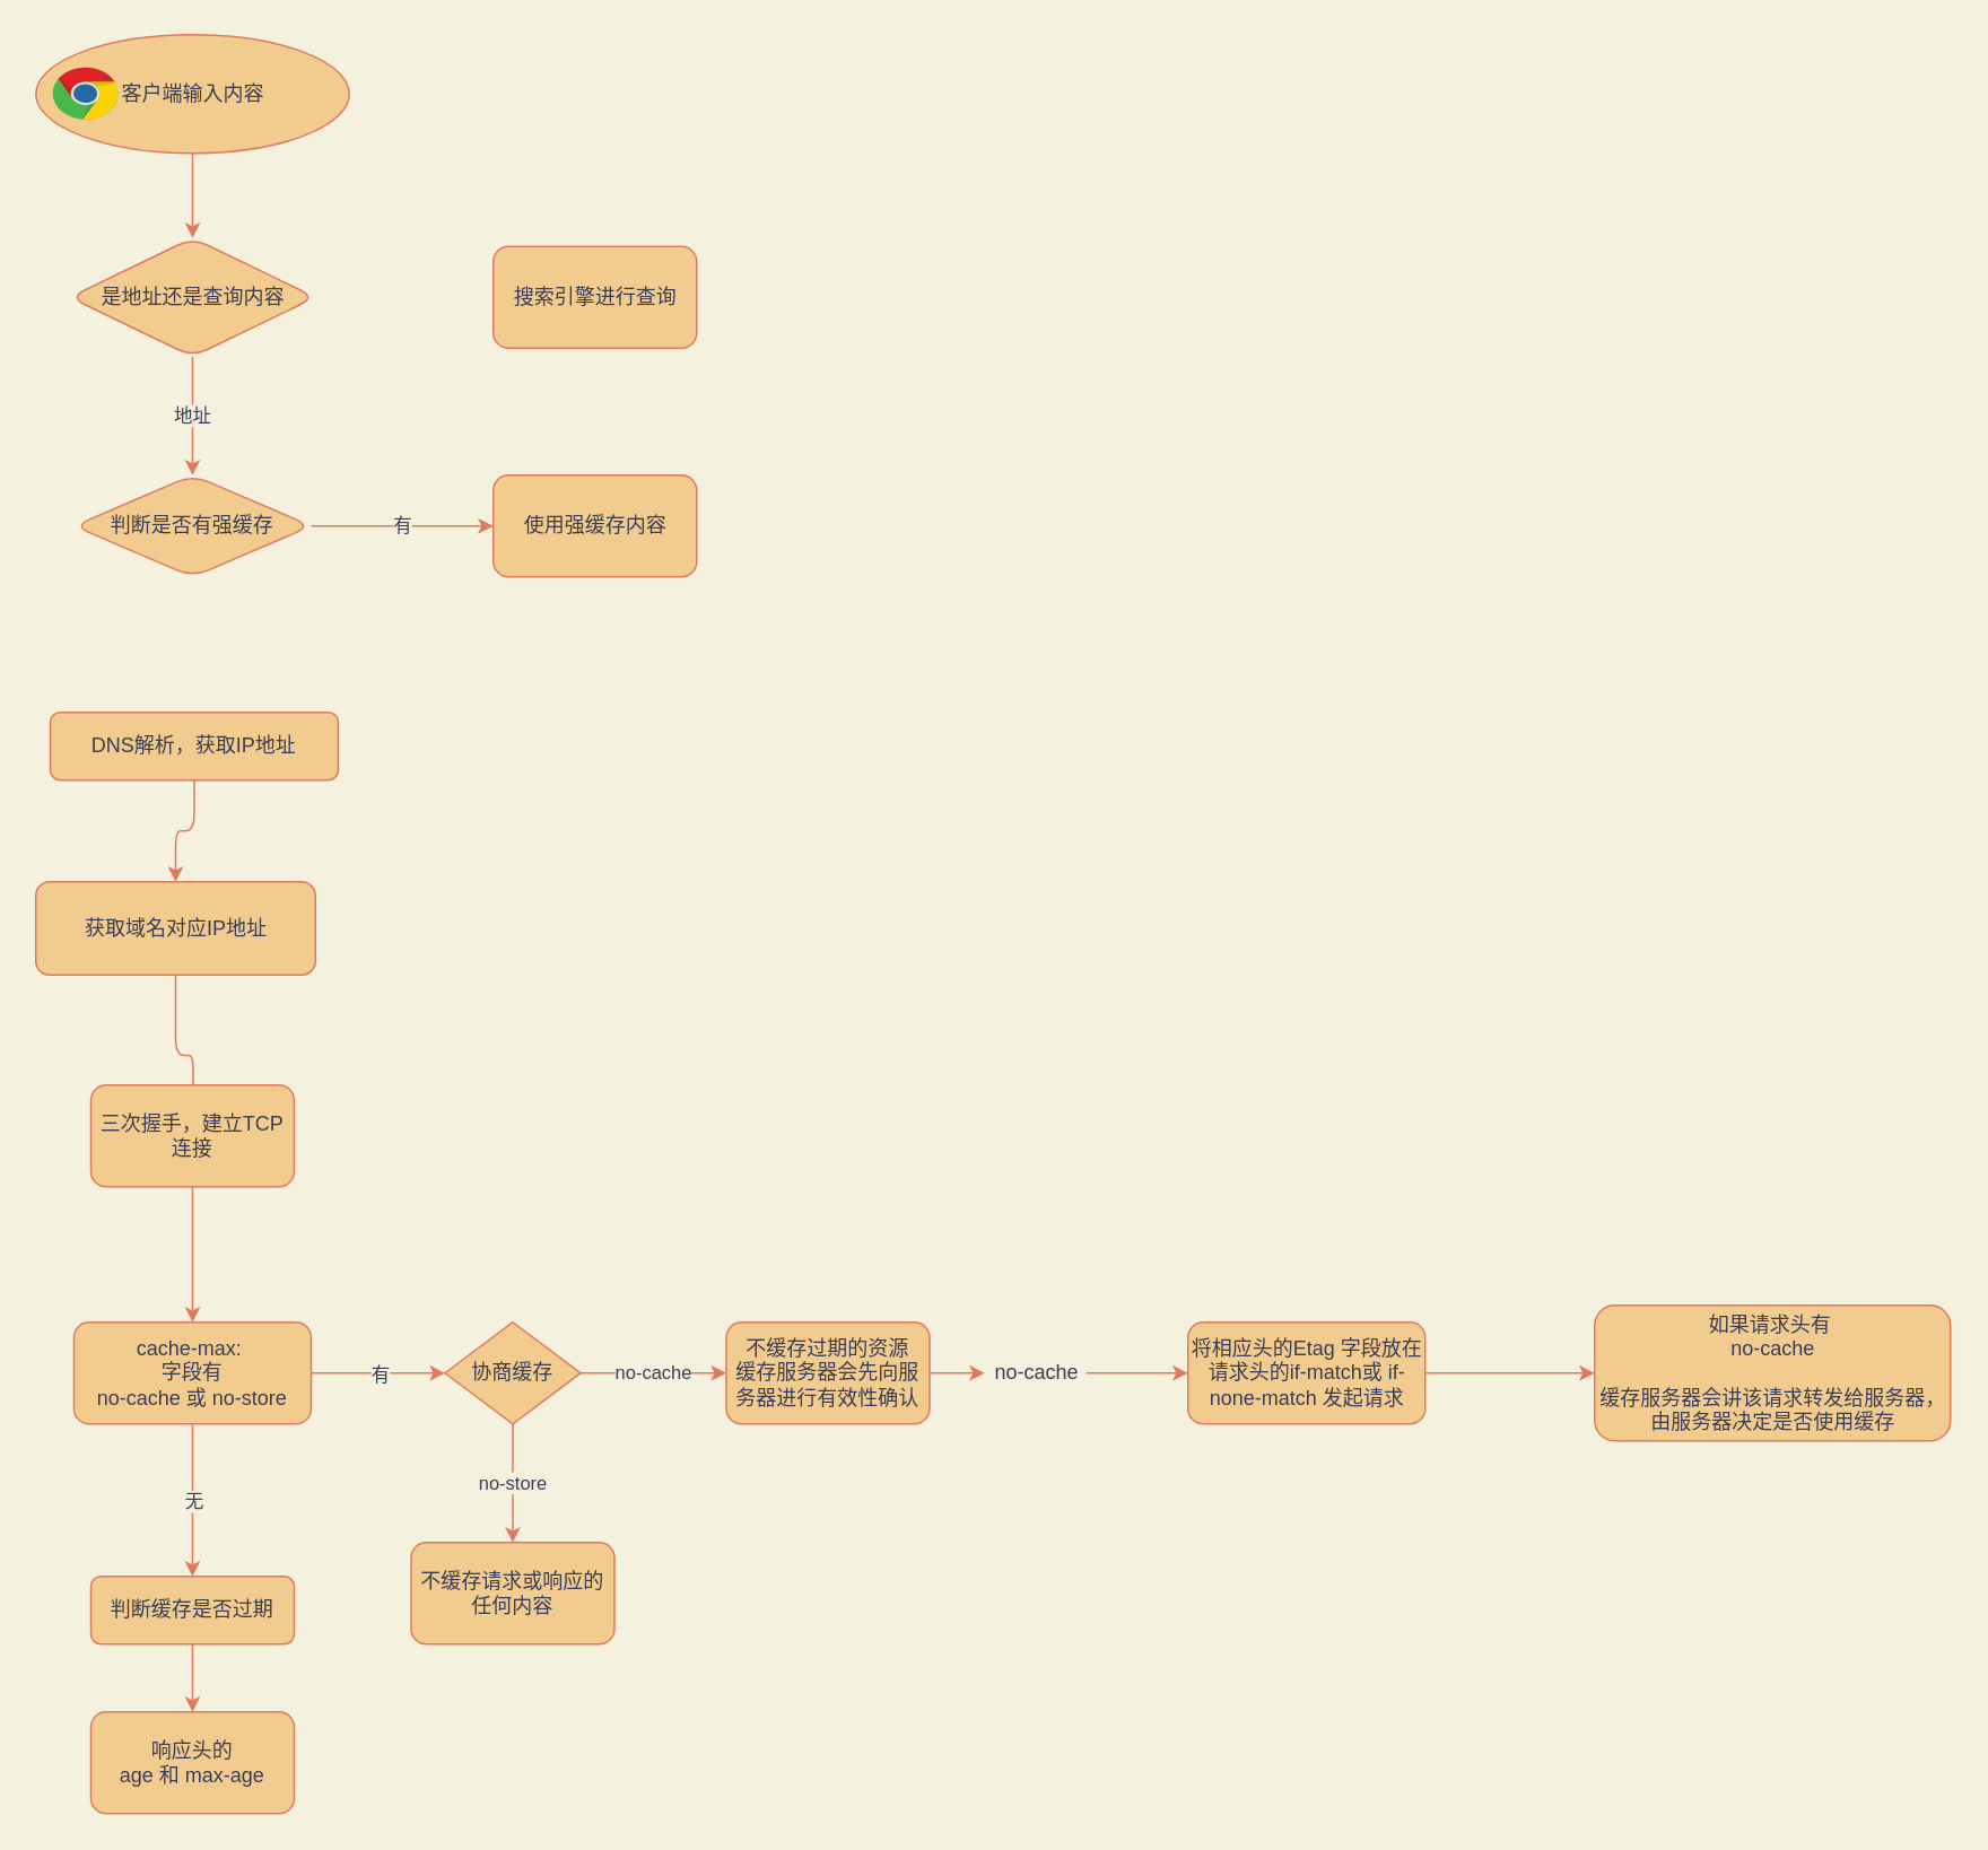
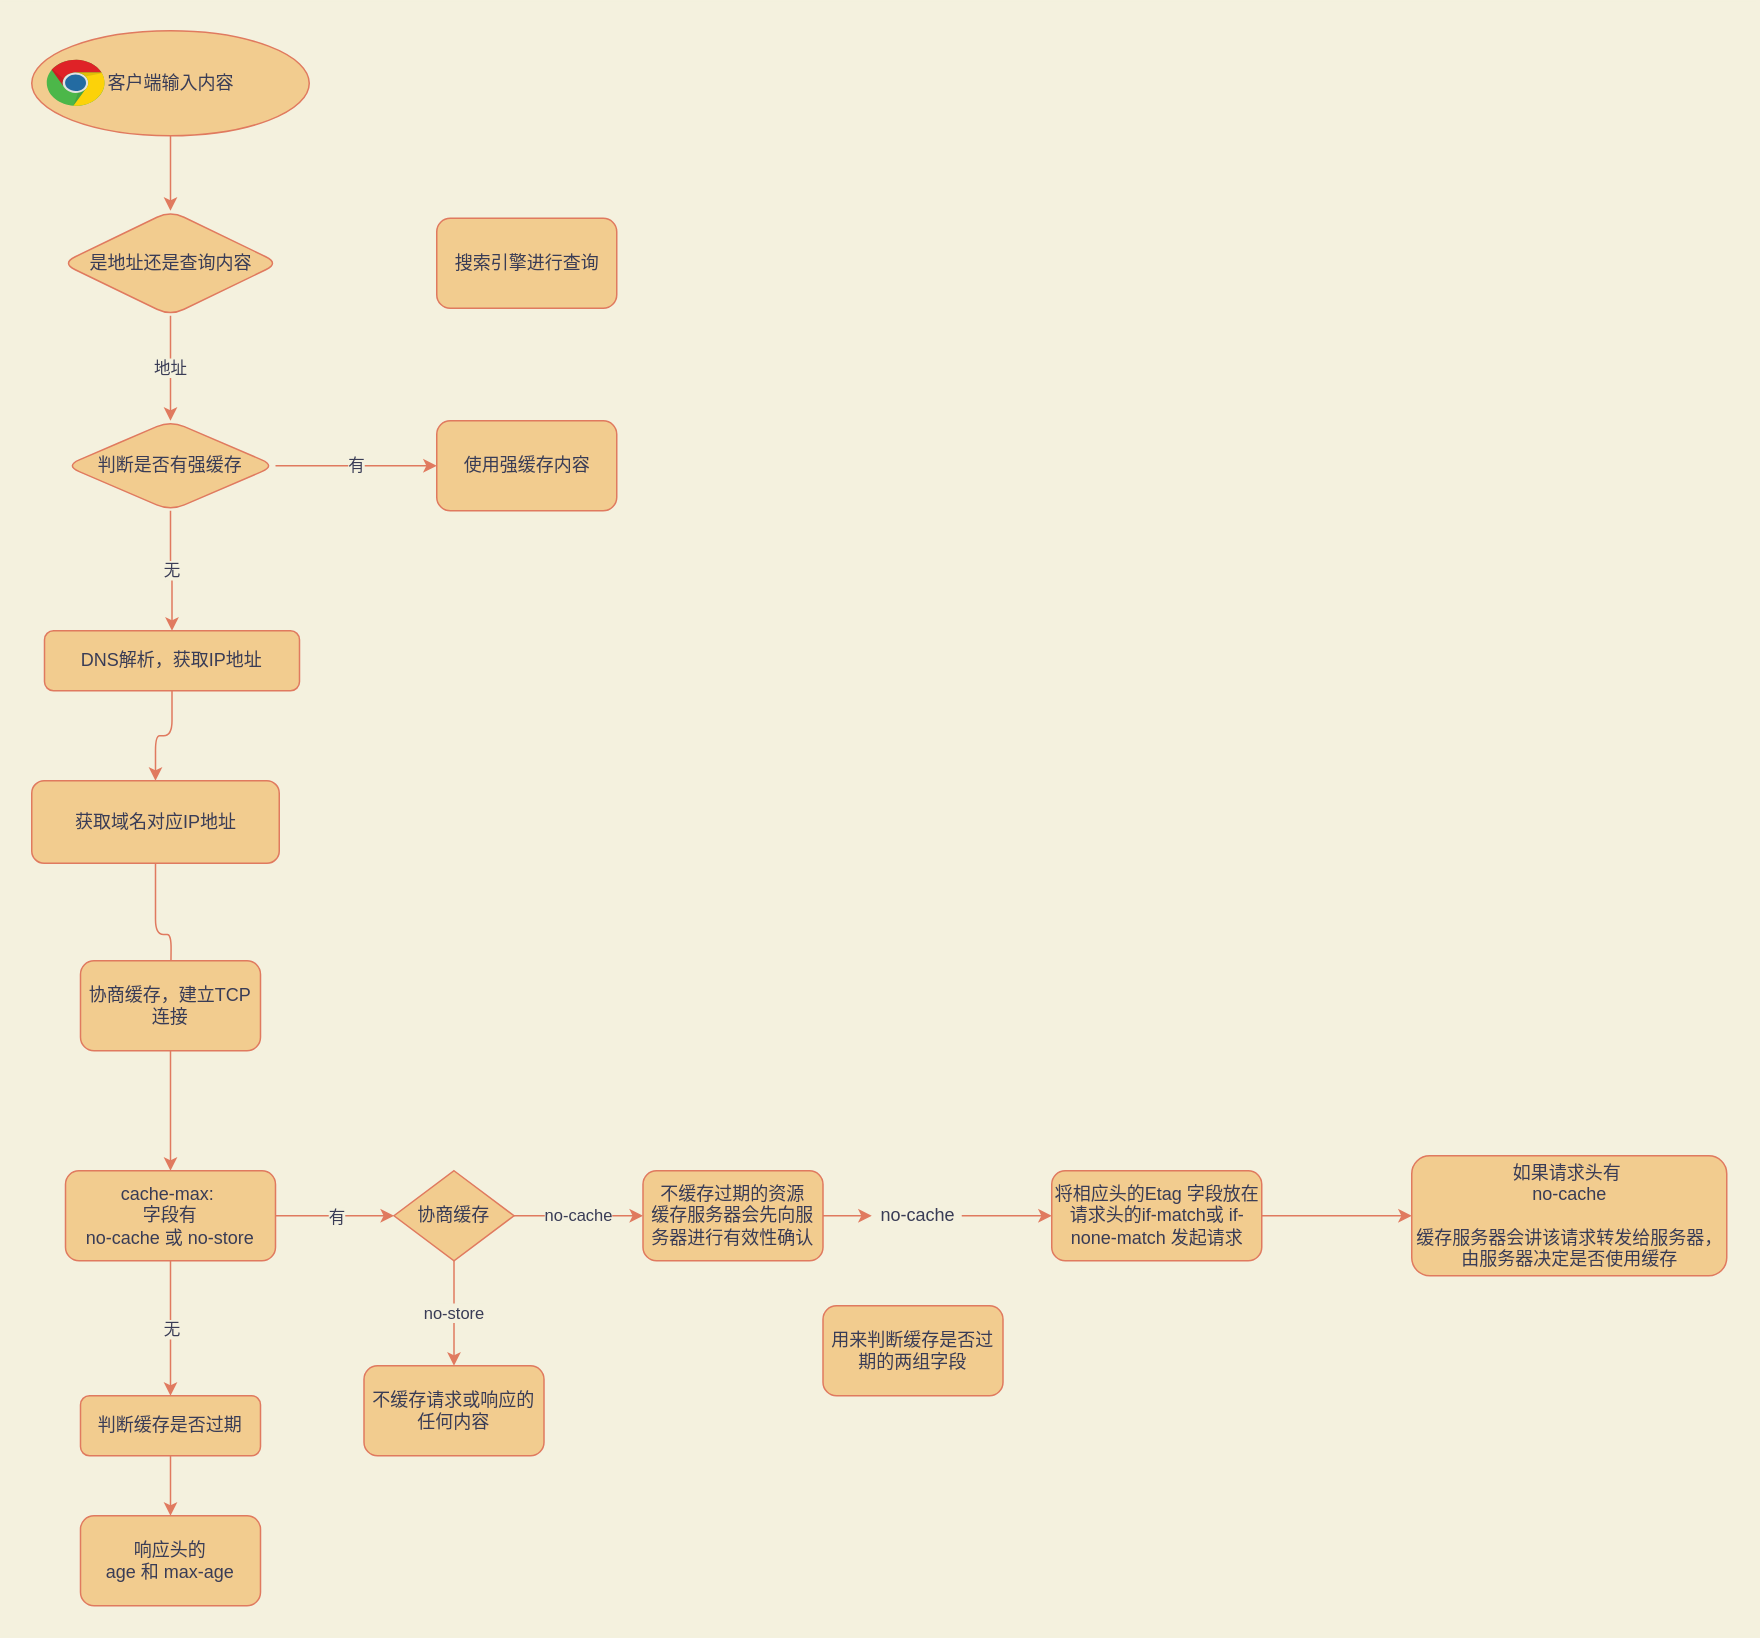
  <mxCell id="0" />
  <mxCell id="1" parent="0" />
  <mxCell id="2" style="edgeStyle=orthogonalEdgeStyle;orthogonalLoop=1;jettySize=auto;html=1;strokeColor=#E07A5F;fontColor=#393C56;labelBackgroundColor=#F4F1DE;" parent="1" source="3" edge="1"><mxGeometry relative="1" as="geometry"><mxPoint x="113" y="670" as="targetPoint" /></mxGeometry></mxCell>
  <mxCell id="3" value="获取域名对应IP地址" style="whiteSpace=wrap;html=1;fillColor=#F2CC8F;strokeColor=#E07A5F;fontColor=#393C56;rounded=1;" parent="1" vertex="1"><mxGeometry x="20.5" y="520" width="165" height="55" as="geometry" /></mxCell>
  <mxCell id="4" value="cache-max:&amp;nbsp;&lt;br&gt;字段有&lt;br&gt;no-cache 或 no-store" style="whiteSpace=wrap;html=1;fillColor=#F2CC8F;strokeColor=#E07A5F;fontColor=#393C56;rounded=1;" parent="1" vertex="1"><mxGeometry x="43" y="780" width="140" height="60" as="geometry" /></mxCell>
  <mxCell id="5" value="no-cache" style="edgeStyle=orthogonalEdgeStyle;orthogonalLoop=1;jettySize=auto;html=1;strokeColor=#E07A5F;fontColor=#393C56;labelBackgroundColor=#F4F1DE;" parent="1" source="7" target="14" edge="1"><mxGeometry relative="1" as="geometry" /></mxCell>
  <mxCell id="6" value="no-store" style="edgeStyle=orthogonalEdgeStyle;orthogonalLoop=1;jettySize=auto;html=1;strokeColor=#E07A5F;fontColor=#393C56;labelBackgroundColor=#F4F1DE;" parent="1" source="7" target="34" edge="1"><mxGeometry relative="1" as="geometry" /></mxCell>
  <mxCell id="7" value="协商缓存" style="rhombus;whiteSpace=wrap;html=1;fillColor=#F2CC8F;strokeColor=#E07A5F;fontColor=#393C56;" parent="1" vertex="1"><mxGeometry x="262" y="780" width="80" height="60" as="geometry" /></mxCell>
  <mxCell id="8" style="edgeStyle=orthogonalEdgeStyle;orthogonalLoop=1;jettySize=auto;html=1;exitX=0.5;exitY=1;exitDx=0;exitDy=0;strokeColor=#E07A5F;fontColor=#393C56;labelBackgroundColor=#F4F1DE;" parent="1" source="9" target="10" edge="1"><mxGeometry relative="1" as="geometry"><mxPoint x="120.5" y="930" as="targetPoint" /></mxGeometry></mxCell>
  <mxCell id="9" value="判断缓存是否过期" style="whiteSpace=wrap;html=1;fillColor=#F2CC8F;strokeColor=#E07A5F;fontColor=#393C56;rounded=1;" parent="1" vertex="1"><mxGeometry x="53" y="930" width="120" height="40" as="geometry" /></mxCell>
  <mxCell id="10" value="响应头的&lt;br&gt;age 和 max-age" style="whiteSpace=wrap;html=1;fillColor=#F2CC8F;strokeColor=#E07A5F;fontColor=#393C56;rounded=1;" parent="1" vertex="1"><mxGeometry x="53" y="1010" width="120" height="60" as="geometry" /></mxCell>
  <mxCell id="11" value="" style="edgeStyle=orthogonalEdgeStyle;orthogonalLoop=1;jettySize=auto;html=1;strokeColor=#E07A5F;fontColor=#393C56;labelBackgroundColor=#F4F1DE;" parent="1" source="12" target="22" edge="1"><mxGeometry relative="1" as="geometry" /></mxCell>
  <mxCell id="12" value="将相应头的Etag 字段放在请求头的if-match或 if-none-match 发起请求" style="whiteSpace=wrap;html=1;fillColor=#F2CC8F;strokeColor=#E07A5F;fontColor=#393C56;rounded=1;" parent="1" vertex="1"><mxGeometry x="700.5" y="780" width="140" height="60" as="geometry" /></mxCell>
  <mxCell id="13" value="" style="edgeStyle=orthogonalEdgeStyle;orthogonalLoop=1;jettySize=auto;html=1;strokeColor=#E07A5F;fontColor=#393C56;labelBackgroundColor=#F4F1DE;" parent="1" source="14" target="16" edge="1"><mxGeometry relative="1" as="geometry" /></mxCell>
  <mxCell id="14" value="不缓存过期的资源&lt;br&gt;缓存服务器会先向服务器进行有效性确认" style="whiteSpace=wrap;html=1;fillColor=#F2CC8F;strokeColor=#E07A5F;fontColor=#393C56;rounded=1;" parent="1" vertex="1"><mxGeometry x="428" y="780" width="120" height="60" as="geometry" /></mxCell>
  <mxCell id="15" value="" style="edgeStyle=orthogonalEdgeStyle;orthogonalLoop=1;jettySize=auto;html=1;strokeColor=#E07A5F;fontColor=#393C56;labelBackgroundColor=#F4F1DE;" parent="1" source="16" target="12" edge="1"><mxGeometry relative="1" as="geometry" /></mxCell>
  <mxCell id="16" value="no-cache" style="text;html=1;align=center;verticalAlign=middle;resizable=0;points=[];autosize=1;strokeColor=none;fontColor=#393C56;rounded=1;" parent="1" vertex="1"><mxGeometry x="580.5" y="800" width="60" height="20" as="geometry" /></mxCell>
  <mxCell id="17" value="地址" style="edgeStyle=orthogonalEdgeStyle;orthogonalLoop=1;jettySize=auto;html=1;strokeColor=#E07A5F;fontColor=#393C56;labelBackgroundColor=#F4F1DE;" parent="1" source="18" target="29" edge="1"><mxGeometry relative="1" as="geometry" /></mxCell>
  <mxCell id="18" value="是地址还是查询内容" style="rhombus;whiteSpace=wrap;html=1;fillColor=#F2CC8F;strokeColor=#E07A5F;fontColor=#393C56;rounded=1;" parent="1" vertex="1"><mxGeometry x="40.5" y="140" width="145" height="70" as="geometry" /></mxCell>
  <mxCell id="19" value="" style="edgeStyle=orthogonalEdgeStyle;orthogonalLoop=1;jettySize=auto;html=1;strokeColor=#E07A5F;fontColor=#393C56;labelBackgroundColor=#F4F1DE;" parent="1" source="20" target="18" edge="1"><mxGeometry relative="1" as="geometry" /></mxCell>
  <mxCell id="20" value="客户端输入内容" style="ellipse;whiteSpace=wrap;html=1;fillColor=#F2CC8F;strokeColor=#E07A5F;fontColor=#393C56;rounded=1;" parent="1" vertex="1"><mxGeometry x="20.5" y="20" width="185" height="70" as="geometry" /></mxCell>
  <mxCell id="21" style="edgeStyle=orthogonalEdgeStyle;orthogonalLoop=1;jettySize=auto;html=1;entryX=0.5;entryY=0;entryDx=0;entryDy=0;strokeColor=#E07A5F;fontColor=#393C56;labelBackgroundColor=#F4F1DE;" parent="1" source="36" target="3" edge="1"><mxGeometry relative="1" as="geometry" /></mxCell>
  <mxCell id="22" value="如果请求头有&amp;nbsp;&lt;br&gt;no-cache&lt;br&gt;&lt;br&gt;缓存服务器会讲该请求转发给服务器，由服务器决定是否使用缓存" style="whiteSpace=wrap;html=1;fillColor=#F2CC8F;strokeColor=#E07A5F;fontColor=#393C56;rounded=1;" parent="1" vertex="1"><mxGeometry x="940.5" y="770" width="210" height="80" as="geometry" /></mxCell>
  <mxCell id="23" value="" style="endArrow=classic;html=1;entryX=0;entryY=0.5;entryDx=0;entryDy=0;strokeColor=#E07A5F;fontColor=#393C56;labelBackgroundColor=#F4F1DE;" parent="1" source="4" target="7" edge="1"><mxGeometry relative="1" as="geometry"><mxPoint x="130.5" y="800" as="sourcePoint" /><mxPoint x="290.5" y="800" as="targetPoint" /></mxGeometry></mxCell>
  <mxCell id="24" value="有" style="edgeLabel;resizable=0;html=1;align=center;verticalAlign=middle;fontColor=#393C56;rounded=1;labelBackgroundColor=#F4F1DE;" parent="23" connectable="0" vertex="1"><mxGeometry relative="1" as="geometry" /></mxCell>
  <mxCell id="25" value="" style="endArrow=classic;html=1;exitX=0.5;exitY=1;exitDx=0;exitDy=0;entryX=0.5;entryY=0;entryDx=0;entryDy=0;strokeColor=#E07A5F;fontColor=#393C56;labelBackgroundColor=#F4F1DE;" parent="1" source="4" target="9" edge="1"><mxGeometry relative="1" as="geometry"><mxPoint x="70.5" y="890" as="sourcePoint" /><mxPoint x="170.5" y="890" as="targetPoint" /></mxGeometry></mxCell>
  <mxCell id="26" value="无" style="edgeLabel;resizable=0;html=1;align=center;verticalAlign=middle;fontColor=#393C56;rounded=1;labelBackgroundColor=#F4F1DE;" parent="25" connectable="0" vertex="1"><mxGeometry relative="1" as="geometry" /></mxCell>
  <mxCell id="27" value="有" style="edgeStyle=orthogonalEdgeStyle;orthogonalLoop=1;jettySize=auto;html=1;entryX=0;entryY=0.5;entryDx=0;entryDy=0;strokeColor=#E07A5F;fontColor=#393C56;labelBackgroundColor=#F4F1DE;" parent="1" source="29" target="30" edge="1"><mxGeometry relative="1" as="geometry"><mxPoint x="268" y="340" as="targetPoint" /></mxGeometry></mxCell>
+ <mxCell id="28" value="无" style="edgeStyle=orthogonalEdgeStyle;orthogonalLoop=1;jettySize=auto;html=1;entryX=0.5;entryY=0;entryDx=0;entryDy=0;strokeColor=#E07A5F;fontColor=#393C56;labelBackgroundColor=#F4F1DE;" parent="1" source="29" target="36" edge="1"><mxGeometry relative="1" as="geometry"><mxPoint x="111" y="420" as="targetPoint" /></mxGeometry></mxCell>
  <mxCell id="29" value="&lt;span&gt;判断是否有强缓存&lt;/span&gt;" style="rhombus;whiteSpace=wrap;html=1;fillColor=#F2CC8F;strokeColor=#E07A5F;fontColor=#393C56;rounded=1;" parent="1" vertex="1"><mxGeometry x="43" y="280" width="140" height="60" as="geometry" /></mxCell>
  <mxCell id="30" value="使用强缓存内容" style="whiteSpace=wrap;html=1;fillColor=#F2CC8F;strokeColor=#E07A5F;fontColor=#393C56;rounded=1;" parent="1" vertex="1"><mxGeometry x="290.5" y="280" width="120" height="60" as="geometry" /></mxCell>
  <mxCell id="31" value="&lt;span&gt;搜索引擎进行查询&lt;/span&gt;" style="whiteSpace=wrap;html=1;fillColor=#F2CC8F;strokeColor=#E07A5F;fontColor=#393C56;rounded=1;" parent="1" vertex="1"><mxGeometry x="290.5" y="145" width="120" height="60" as="geometry" /></mxCell>
  <mxCell id="32" style="edgeStyle=orthogonalEdgeStyle;orthogonalLoop=1;jettySize=auto;html=1;strokeColor=#E07A5F;fontColor=#393C56;labelBackgroundColor=#F4F1DE;" parent="1" source="33" target="4" edge="1"><mxGeometry relative="1" as="geometry" /></mxCell>
- <mxCell id="33" value="三次握手，建立TCP连接" style="whiteSpace=wrap;html=1;fillColor=#F2CC8F;strokeColor=#E07A5F;fontColor=#393C56;rounded=1;" parent="1" vertex="1"><mxGeometry x="53" y="640" width="120" height="60" as="geometry" /></mxCell>
+ <mxCell id="33" value="协商缓存，建立TCP连接" style="whiteSpace=wrap;html=1;fillColor=#F2CC8F;strokeColor=#E07A5F;fontColor=#393C56;rounded=1;" parent="1" vertex="1"><mxGeometry x="53" y="640" width="120" height="60" as="geometry" /></mxCell>
  <mxCell id="34" value="不缓存请求或响应的任何内容&lt;br&gt;" style="whiteSpace=wrap;html=1;fillColor=#F2CC8F;strokeColor=#E07A5F;fontColor=#393C56;rounded=1;" parent="1" vertex="1"><mxGeometry x="242" y="910" width="120" height="60" as="geometry" /></mxCell>
+ <mxCell id="35" value="用来判断缓存是否过期的两组字段" style="whiteSpace=wrap;html=1;fillColor=#F2CC8F;strokeColor=#E07A5F;fontColor=#393C56;rounded=1;" parent="1" vertex="1"><mxGeometry x="548" y="870" width="120" height="60" as="geometry" /></mxCell>
  <mxCell id="36" value="DNS解析，获取IP地址" style="whiteSpace=wrap;html=1;fillColor=#F2CC8F;strokeColor=#E07A5F;fontColor=#393C56;rounded=1;" parent="1" vertex="1"><mxGeometry x="29" y="420" width="170" height="40" as="geometry" /></mxCell>
  <mxCell id="37" value="" style="dashed=0;outlineConnect=0;html=1;align=center;labelPosition=center;verticalLabelPosition=bottom;verticalAlign=top;shape=mxgraph.weblogos.chrome;rounded=1;fontColor=#393C56;strokeColor=#E07A5F;fillColor=#F2CC8F;" parent="1" vertex="1"><mxGeometry x="30.5" y="39.33" width="39" height="31.35" as="geometry" /></mxCell>
